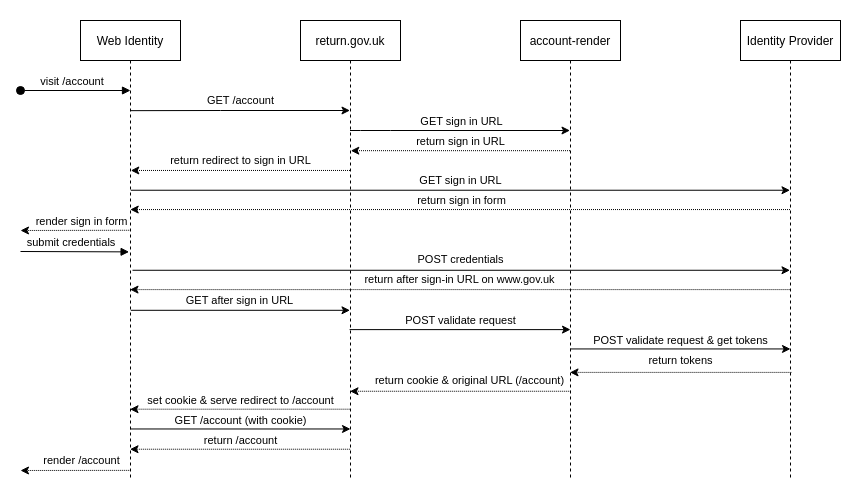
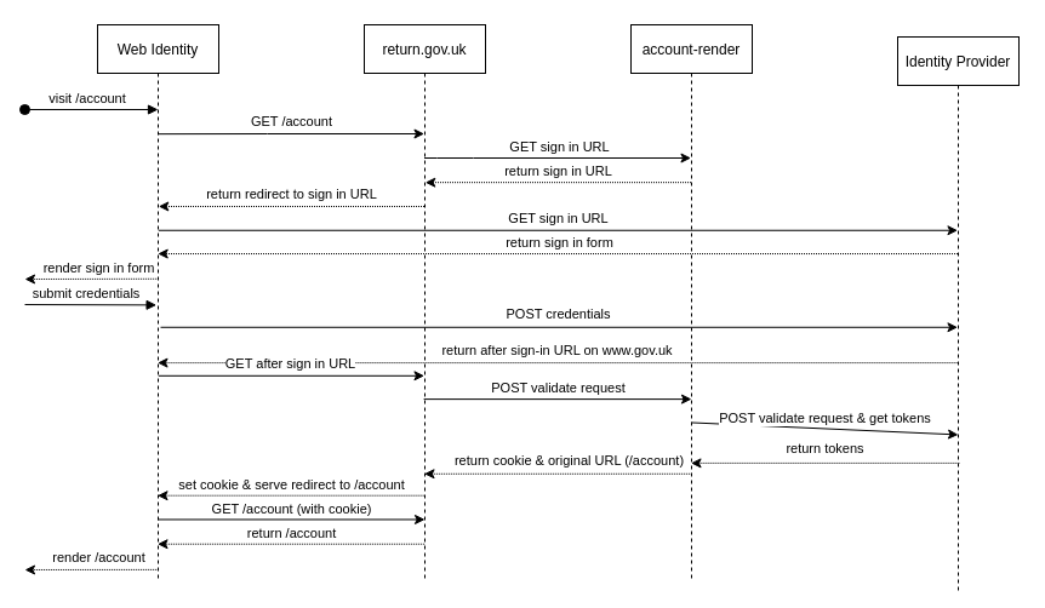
  <mxCell id="0" />
  <mxCell id="1" parent="0" />
  <mxCell id="2" value="Web Identity" style="shape=umlLifeline;perimeter=lifelinePerimeter;container=1;collapsible=0;recursiveResize=0;rounded=0;shadow=0;strokeWidth=1;" parent="1" vertex="1"><mxGeometry x="80" y="20" width="100" height="460" as="geometry" /></mxCell>
  <mxCell id="3" value="visit /account" style="verticalAlign=bottom;startArrow=oval;endArrow=block;startSize=8;shadow=0;strokeWidth=1;" parent="2" edge="1"><mxGeometry x="-0.059" relative="1" as="geometry"><mxPoint x="-60" y="70" as="sourcePoint" /><mxPoint x="50" y="70" as="targetPoint" /><mxPoint as="offset" /></mxGeometry></mxCell>
  <mxCell id="4" value="submit credentials" style="verticalAlign=bottom;startArrow=none;endArrow=block;startSize=8;shadow=0;strokeWidth=1;startFill=0;entryX=0.486;entryY=0.503;entryDx=0;entryDy=0;entryPerimeter=0;" edge="1" parent="2" target="2"><mxGeometry x="-0.059" relative="1" as="geometry"><mxPoint x="-60" y="231" as="sourcePoint" /><mxPoint x="50" y="230" as="targetPoint" /><mxPoint as="offset" /></mxGeometry></mxCell>
  <mxCell id="5" value="return.gov.uk" style="shape=umlLifeline;perimeter=lifelinePerimeter;container=1;collapsible=0;recursiveResize=0;rounded=0;shadow=0;strokeWidth=1;" parent="1" vertex="1"><mxGeometry x="300" y="20" width="100" height="460" as="geometry" /></mxCell>
  <mxCell id="6" value="account-render" style="shape=umlLifeline;perimeter=lifelinePerimeter;container=1;collapsible=0;recursiveResize=0;rounded=0;shadow=0;strokeWidth=1;" vertex="1" parent="1"><mxGeometry x="520" y="20" width="100" height="460" as="geometry" /></mxCell>
  <mxCell id="7" value="" style="endArrow=classic;html=1;rounded=0;" edge="1" parent="1" source="5" target="6"><mxGeometry width="50" height="50" relative="1" as="geometry"><mxPoint x="350" y="110" as="sourcePoint" /><mxPoint x="360" y="150" as="targetPoint" /><Array as="points"><mxPoint x="360" y="130" /><mxPoint x="390" y="130" /></Array></mxGeometry></mxCell>
  <mxCell id="8" value="GET sign in URL" style="edgeLabel;html=1;align=center;verticalAlign=middle;resizable=0;points=[];" vertex="1" connectable="0" parent="7"><mxGeometry x="0.005" y="-1" relative="1" as="geometry"><mxPoint y="-11" as="offset" /></mxGeometry></mxCell>
  <mxCell id="9" value="" style="endArrow=classic;html=1;rounded=0;dashed=1;dashPattern=1 1;entryX=0.503;entryY=0.283;entryDx=0;entryDy=0;entryPerimeter=0;" edge="1" parent="1" source="6" target="5"><mxGeometry width="50" height="50" relative="1" as="geometry"><mxPoint x="310" y="200" as="sourcePoint" /><mxPoint x="350" y="140" as="targetPoint" /></mxGeometry></mxCell>
  <mxCell id="10" value="return sign in URL" style="edgeLabel;html=1;align=center;verticalAlign=middle;resizable=0;points=[];" vertex="1" connectable="0" parent="9"><mxGeometry x="0.23" relative="1" as="geometry"><mxPoint x="25" y="-10" as="offset" /></mxGeometry></mxCell>
  <mxCell id="11" value="" style="endArrow=classic;html=1;rounded=0;dashed=1;dashPattern=1 1;entryX=0.503;entryY=0.326;entryDx=0;entryDy=0;entryPerimeter=0;" edge="1" parent="1" source="5" target="2"><mxGeometry width="50" height="50" relative="1" as="geometry"><mxPoint x="140" y="200" as="sourcePoint" /><mxPoint x="30" y="160" as="targetPoint" /></mxGeometry></mxCell>
  <mxCell id="12" value="return redirect to sign in URL" style="edgeLabel;html=1;align=center;verticalAlign=middle;resizable=0;points=[];" vertex="1" connectable="0" parent="11"><mxGeometry x="0.089" y="-1" relative="1" as="geometry"><mxPoint x="9" y="-9" as="offset" /></mxGeometry></mxCell>
- <mxCell id="13" value="Identity Provider" style="shape=umlLifeline;perimeter=lifelinePerimeter;container=1;collapsible=0;recursiveResize=0;rounded=0;shadow=0;strokeWidth=1;" vertex="1" parent="1"><mxGeometry x="740" y="20" width="100" height="460" as="geometry" /></mxCell>
+ <mxCell id="13" value="Identity Provider" style="shape=umlLifeline;perimeter=lifelinePerimeter;container=1;collapsible=0;recursiveResize=0;rounded=0;shadow=0;strokeWidth=1;" vertex="1" parent="1"><mxGeometry x="740" y="30" width="100" height="460" as="geometry" /></mxCell>
  <mxCell id="14" value="GET /account" style="endArrow=classic;html=1;rounded=0;exitX=0.497;exitY=0.196;exitDx=0;exitDy=0;exitPerimeter=0;" edge="1" parent="1" source="2" target="5"><mxGeometry x="-0.002" y="10" width="50" height="50" relative="1" as="geometry"><mxPoint x="260" y="200" as="sourcePoint" /><mxPoint x="310" y="150" as="targetPoint" /><Array as="points"><mxPoint x="220" y="110" /></Array><mxPoint as="offset" /></mxGeometry></mxCell>
  <mxCell id="15" value="GET sign in URL" style="endArrow=classic;html=1;rounded=0;exitX=0.503;exitY=0.369;exitDx=0;exitDy=0;exitPerimeter=0;" edge="1" parent="1" source="2" target="13"><mxGeometry x="0.001" y="10" width="50" height="50" relative="1" as="geometry"><mxPoint x="280" y="190" as="sourcePoint" /><mxPoint x="330" y="140" as="targetPoint" /><mxPoint as="offset" /></mxGeometry></mxCell>
  <mxCell id="16" value="" style="endArrow=classic;html=1;rounded=0;entryX=0.497;entryY=0.411;entryDx=0;entryDy=0;entryPerimeter=0;dashed=1;dashPattern=1 1;" edge="1" parent="1" source="13" target="2"><mxGeometry width="50" height="50" relative="1" as="geometry"><mxPoint x="510" y="190" as="sourcePoint" /><mxPoint x="560" y="140" as="targetPoint" /></mxGeometry></mxCell>
  <mxCell id="17" value="return sign in form" style="edgeLabel;html=1;align=center;verticalAlign=middle;resizable=0;points=[];" vertex="1" connectable="0" parent="16"><mxGeometry x="0.029" y="-1" relative="1" as="geometry"><mxPoint x="10" y="-9" as="offset" /></mxGeometry></mxCell>
  <mxCell id="18" value="" style="endArrow=classic;html=1;rounded=0;dashed=1;dashPattern=1 1;exitX=0.503;exitY=0.456;exitDx=0;exitDy=0;exitPerimeter=0;" edge="1" parent="1" source="2"><mxGeometry width="50" height="50" relative="1" as="geometry"><mxPoint x="250" y="190" as="sourcePoint" /><mxPoint x="20" y="230" as="targetPoint" /></mxGeometry></mxCell>
  <mxCell id="19" value="render sign in form" style="edgeLabel;html=1;align=center;verticalAlign=middle;resizable=0;points=[];" vertex="1" connectable="0" parent="18"><mxGeometry x="0.123" relative="1" as="geometry"><mxPoint x="12" y="-9" as="offset" /></mxGeometry></mxCell>
  <mxCell id="20" value="POST credentials" style="endArrow=classic;html=1;rounded=0;exitX=0.52;exitY=0.543;exitDx=0;exitDy=0;exitPerimeter=0;" edge="1" parent="1" source="2" target="13"><mxGeometry x="-0.002" y="11" width="50" height="50" relative="1" as="geometry"><mxPoint x="250" y="190" as="sourcePoint" /><mxPoint x="300" y="140" as="targetPoint" /><mxPoint as="offset" /></mxGeometry></mxCell>
  <mxCell id="21" value="return after sign-in URL on www.gov.uk" style="endArrow=classic;html=1;rounded=0;exitX=0.491;exitY=0.585;exitDx=0;exitDy=0;exitPerimeter=0;dashed=1;dashPattern=1 1;" edge="1" parent="1" source="13" target="2"><mxGeometry x="0.0" y="-10" width="50" height="50" relative="1" as="geometry"><mxPoint x="470" y="190" as="sourcePoint" /><mxPoint x="520" y="140" as="targetPoint" /><mxPoint as="offset" /></mxGeometry></mxCell>
  <mxCell id="22" value="GET after sign in URL" style="endArrow=classic;html=1;rounded=0;exitX=0.503;exitY=0.63;exitDx=0;exitDy=0;exitPerimeter=0;" edge="1" parent="1" source="2" target="5"><mxGeometry x="-0.001" y="10" width="50" height="50" relative="1" as="geometry"><mxPoint x="340" y="250" as="sourcePoint" /><mxPoint x="390" y="200" as="targetPoint" /><mxPoint as="offset" /></mxGeometry></mxCell>
  <mxCell id="23" value="POST validate request" style="endArrow=classic;html=1;rounded=0;exitX=0.491;exitY=0.672;exitDx=0;exitDy=0;exitPerimeter=0;entryX=0.5;entryY=0.672;entryDx=0;entryDy=0;entryPerimeter=0;" edge="1" parent="1" source="5" target="6"><mxGeometry x="0.004" y="9" width="50" height="50" relative="1" as="geometry"><mxPoint x="380" y="370" as="sourcePoint" /><mxPoint x="430" y="320" as="targetPoint" /><mxPoint as="offset" /></mxGeometry></mxCell>
  <mxCell id="24" value="POST validate request &amp;amp; get tokens" style="endArrow=classic;html=1;rounded=0;exitX=0.497;exitY=0.714;exitDx=0;exitDy=0;exitPerimeter=0;entryX=0.5;entryY=0.714;entryDx=0;entryDy=0;entryPerimeter=0;" edge="1" parent="1" source="6" target="13"><mxGeometry x="0.001" y="8" width="50" height="50" relative="1" as="geometry"><mxPoint x="380" y="370" as="sourcePoint" /><mxPoint x="430" y="320" as="targetPoint" /><mxPoint as="offset" /></mxGeometry></mxCell>
  <mxCell id="25" value="return tokens" style="endArrow=classic;html=1;rounded=0;exitX=0.509;exitY=0.765;exitDx=0;exitDy=0;exitPerimeter=0;dashed=1;dashPattern=1 1;" edge="1" parent="1" source="13" target="6"><mxGeometry x="0.004" y="-12" width="50" height="50" relative="1" as="geometry"><mxPoint x="380" y="370" as="sourcePoint" /><mxPoint x="430" y="320" as="targetPoint" /><mxPoint as="offset" /></mxGeometry></mxCell>
  <mxCell id="26" value="" style="endArrow=classic;html=1;rounded=0;dashed=1;dashPattern=1 1;exitX=0.503;exitY=0.806;exitDx=0;exitDy=0;exitPerimeter=0;" edge="1" parent="1" source="6" target="5"><mxGeometry width="50" height="50" relative="1" as="geometry"><mxPoint x="380" y="370" as="sourcePoint" /><mxPoint x="430" y="320" as="targetPoint" /></mxGeometry></mxCell>
  <mxCell id="27" value="return cookie &amp;amp; original URL (/account)" style="edgeLabel;html=1;align=center;verticalAlign=middle;resizable=0;points=[];" vertex="1" connectable="0" parent="26"><mxGeometry x="-0.077" relative="1" as="geometry"><mxPoint y="-11" as="offset" /></mxGeometry></mxCell>
  <mxCell id="28" value="set cookie &amp;amp; serve redirect to /account" style="endArrow=classic;html=1;rounded=0;dashed=1;dashPattern=1 1;exitX=0.491;exitY=0.845;exitDx=0;exitDy=0;exitPerimeter=0;" edge="1" parent="1" source="5" target="2"><mxGeometry x="-0.004" y="-9" width="50" height="50" relative="1" as="geometry"><mxPoint x="380" y="370" as="sourcePoint" /><mxPoint x="260" y="360" as="targetPoint" /><mxPoint as="offset" /></mxGeometry></mxCell>
  <mxCell id="29" value="GET /account (with cookie)" style="endArrow=classic;html=1;rounded=0;exitX=0.497;exitY=0.888;exitDx=0;exitDy=0;exitPerimeter=0;entryX=0.5;entryY=0.888;entryDx=0;entryDy=0;entryPerimeter=0;" edge="1" parent="1" source="2" target="5"><mxGeometry x="0.001" y="8" width="50" height="50" relative="1" as="geometry"><mxPoint x="380" y="370" as="sourcePoint" /><mxPoint x="430" y="320" as="targetPoint" /><mxPoint as="offset" /></mxGeometry></mxCell>
  <mxCell id="30" value="" style="endArrow=classic;html=1;rounded=0;exitX=0.497;exitY=0.932;exitDx=0;exitDy=0;exitPerimeter=0;dashed=1;dashPattern=1 1;" edge="1" parent="1" source="5" target="2"><mxGeometry width="50" height="50" relative="1" as="geometry"><mxPoint x="380" y="370" as="sourcePoint" /><mxPoint x="430" y="320" as="targetPoint" /></mxGeometry></mxCell>
  <mxCell id="31" value="return /account" style="edgeLabel;html=1;align=center;verticalAlign=middle;resizable=0;points=[];" vertex="1" connectable="0" parent="30"><mxGeometry x="0.196" y="-2" relative="1" as="geometry"><mxPoint x="22" y="-7" as="offset" /></mxGeometry></mxCell>
  <mxCell id="32" value="" style="endArrow=classic;html=1;rounded=0;dashed=1;dashPattern=1 1;exitX=0.503;exitY=0.978;exitDx=0;exitDy=0;exitPerimeter=0;" edge="1" parent="1" source="2"><mxGeometry width="50" height="50" relative="1" as="geometry"><mxPoint x="380" y="370" as="sourcePoint" /><mxPoint x="20" y="470" as="targetPoint" /></mxGeometry></mxCell>
  <mxCell id="33" value="render /account" style="edgeLabel;html=1;align=center;verticalAlign=middle;resizable=0;points=[];" vertex="1" connectable="0" parent="32"><mxGeometry x="0.275" y="-3" relative="1" as="geometry"><mxPoint x="20" y="-7" as="offset" /></mxGeometry></mxCell>
